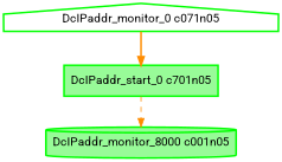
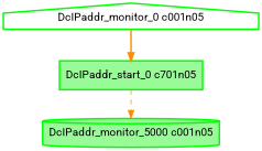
  digraph {
    fontname=Roboto
    node [color=green fillcolor=palegreen fontcolor=black fontname=Roboto style="bold,filled"]
    edge [color=darkorange fontname=Roboto]
-   "DcIPaddr_monitor_0 c001n05" [fillcolor=white shape=house label="DcIPaddr_monitor_0 c071n05"]
+   "DcIPaddr_monitor_0 c001n05" [fillcolor=white shape=house]
    n2 [label="DcIPaddr_start_0 c701n05" shape=box]
-   "DcIPaddr_monitor_5000 c001n05" [shape=cylinder label="DcIPaddr_monitor_8000 c001n05"]
+   "DcIPaddr_monitor_5000 c001n05" [shape=cylinder]
    "DcIPaddr_monitor_0 c001n05" -> n2 [style=bold]
    n2 -> "DcIPaddr_monitor_5000 c001n05" [style=dashed]
  }
